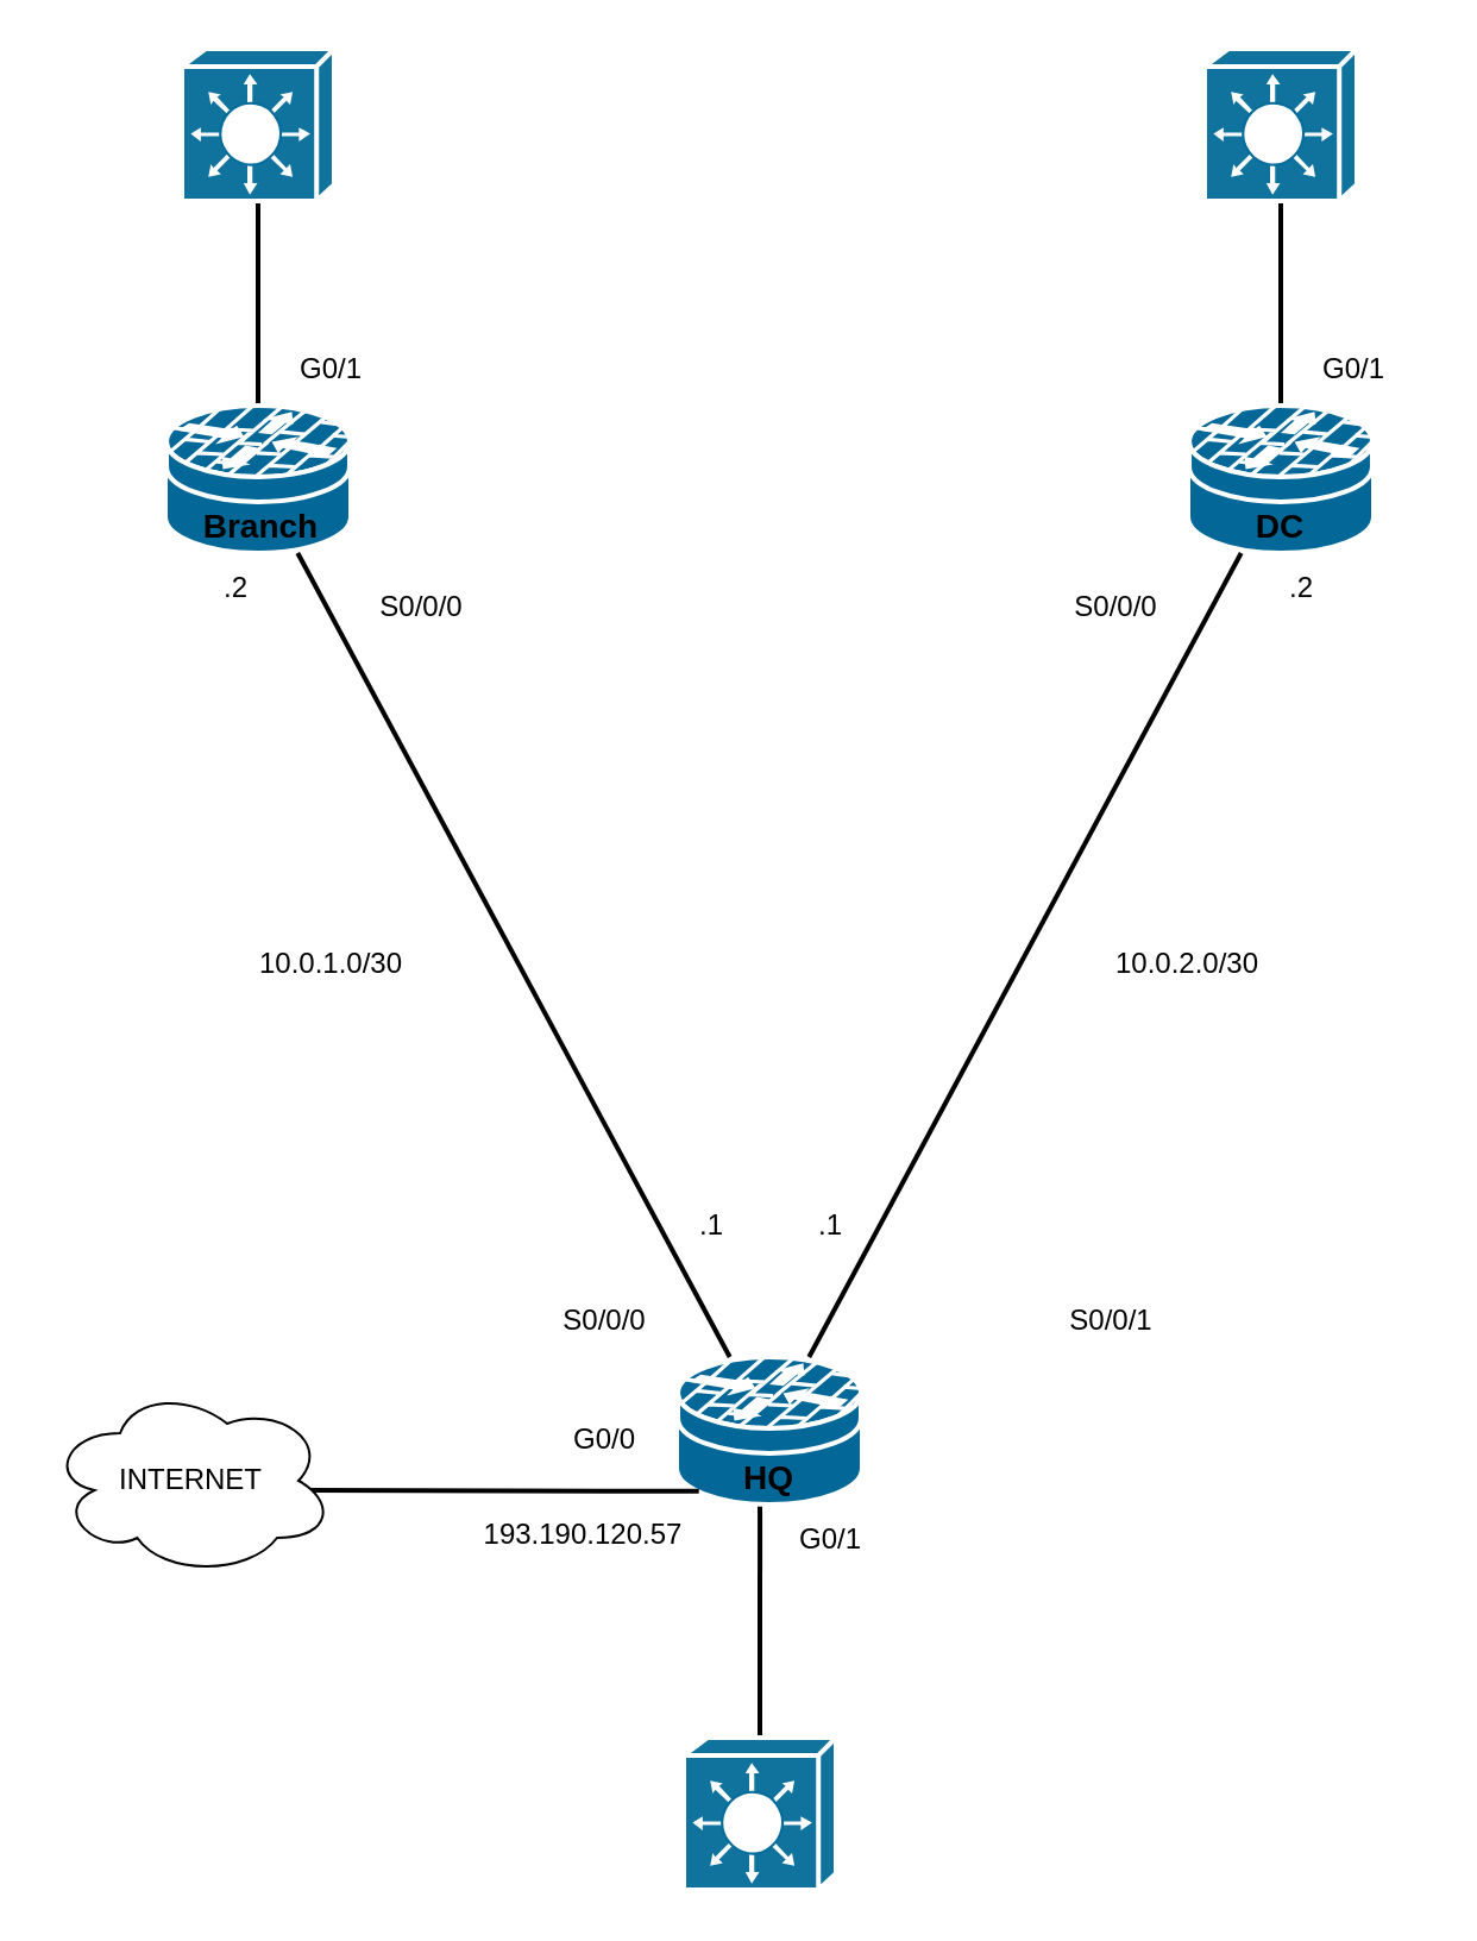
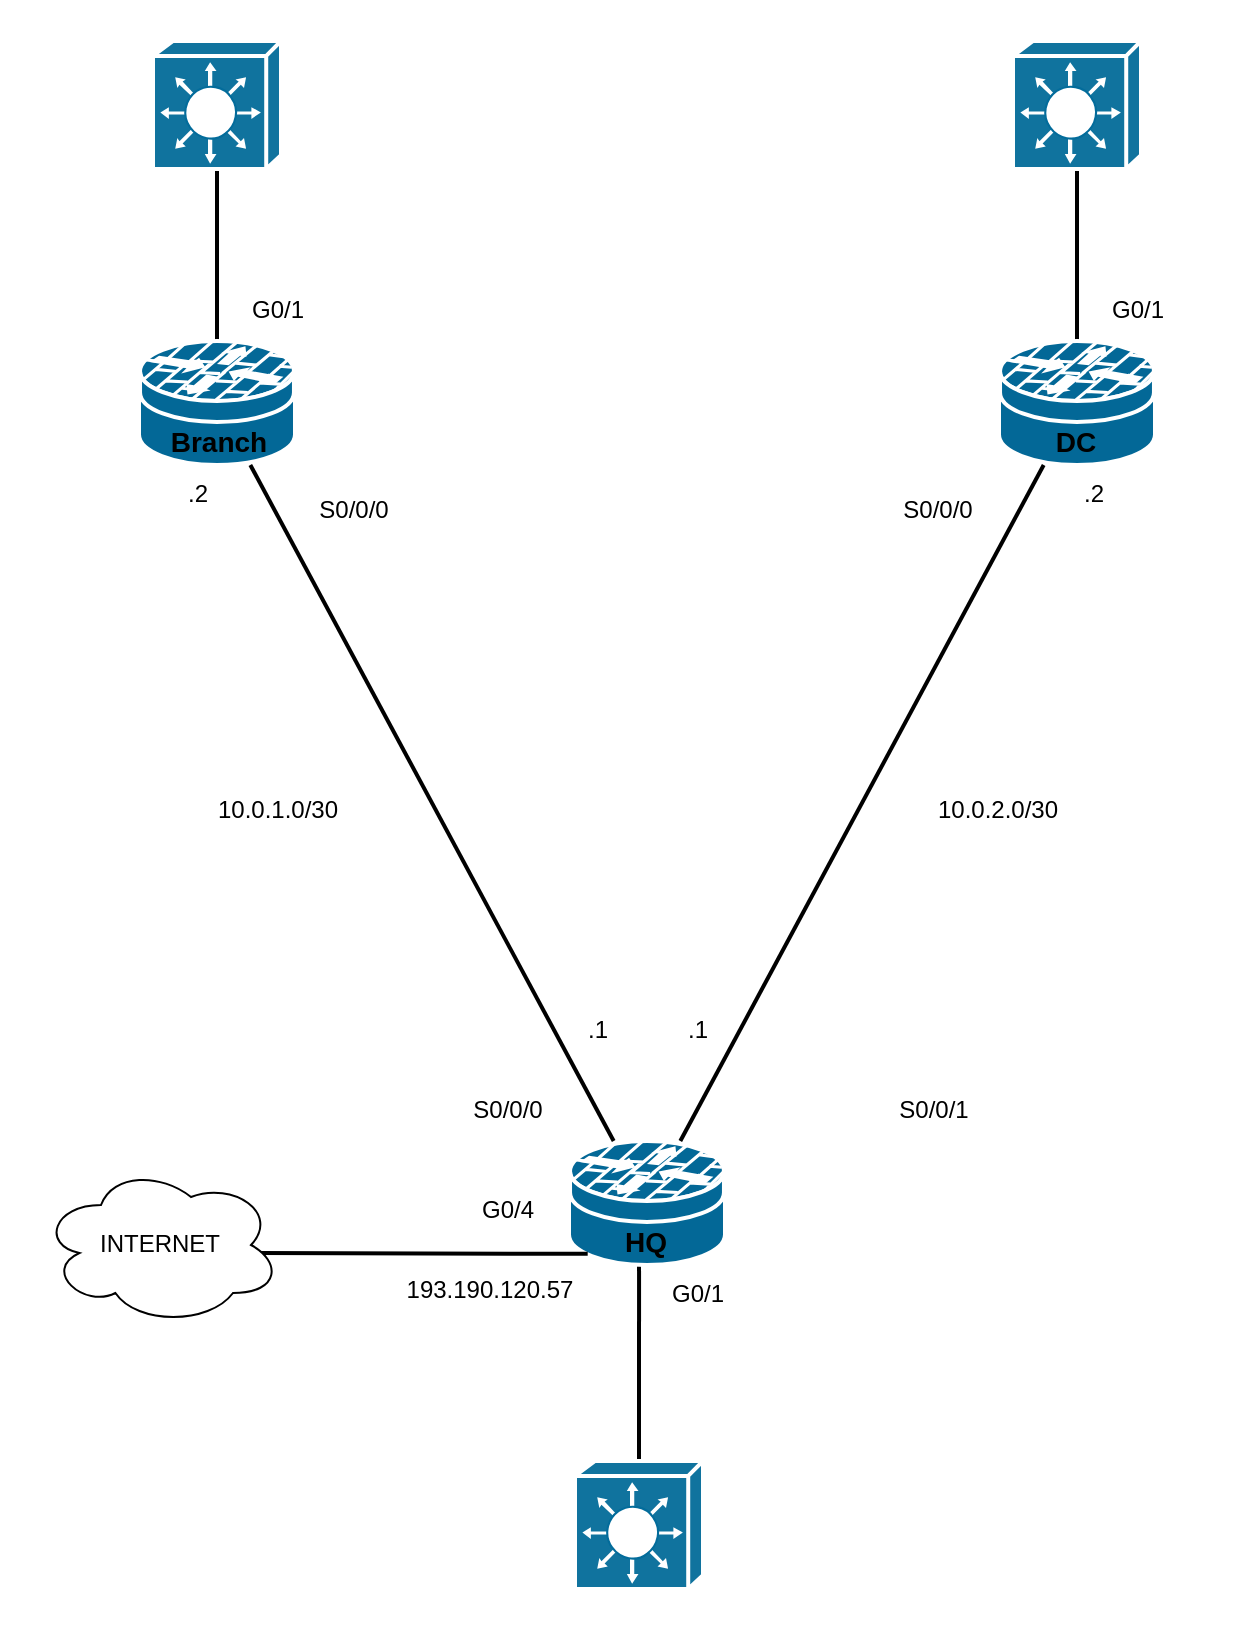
  <mxCell id="0" />
  <mxCell id="1" parent="0" />
  <mxCell id="2" value="" style="endArrow=none;html=1;rounded=0;strokeWidth=2;exitX=0.429;exitY=0.737;exitDx=0;exitDy=0;exitPerimeter=0;" edge="1" parent="1" source="14" target="19"><mxGeometry width="50" height="50" relative="1" as="geometry"><mxPoint x="432" y="430" as="sourcePoint" /><mxPoint x="429" y="524" as="targetPoint" /></mxGeometry></mxCell>
  <mxCell id="3" value="" style="endArrow=none;html=1;rounded=0;strokeWidth=2;exitX=0.5;exitY=1;exitDx=0;exitDy=0;exitPerimeter=0;" edge="1" parent="1" source="17" target="5"><mxGeometry width="50" height="50" relative="1" as="geometry"><mxPoint x="432" y="180" as="sourcePoint" /><mxPoint x="429" y="274" as="targetPoint" /></mxGeometry></mxCell>
  <mxCell id="4" value="" style="endArrow=none;html=1;rounded=0;strokeWidth=2;entryX=0.5;entryY=0;entryDx=0;entryDy=0;exitX=0.5;exitY=1;exitDx=0;exitDy=0;exitPerimeter=0;" edge="1" parent="1" source="18" target="16"><mxGeometry width="50" height="50" relative="1" as="geometry"><mxPoint x="432" y="180" as="sourcePoint" /><mxPoint x="429" y="274" as="targetPoint" /></mxGeometry></mxCell>
  <mxCell id="5" value="" style="shape=mxgraph.cisco.security.router_firewall;html=1;pointerEvents=1;dashed=0;fillColor=#036897;strokeColor=#ffffff;strokeWidth=2;verticalLabelPosition=bottom;verticalAlign=top;align=center;outlineConnect=0;" vertex="1" parent="1"><mxGeometry x="69" y="170" width="78" height="62" as="geometry" /></mxCell>
  <mxCell id="6" value="" style="shape=mxgraph.cisco.security.router_firewall;html=1;pointerEvents=1;dashed=0;fillColor=#036897;strokeColor=#ffffff;strokeWidth=2;verticalLabelPosition=bottom;verticalAlign=top;align=center;outlineConnect=0;" vertex="1" parent="1"><mxGeometry x="499" y="170" width="78" height="62" as="geometry" /></mxCell>
  <mxCell id="7" value="" style="shape=mxgraph.cisco.security.router_firewall;html=1;pointerEvents=1;dashed=0;fillColor=#036897;strokeColor=#ffffff;strokeWidth=2;verticalLabelPosition=bottom;verticalAlign=top;align=center;outlineConnect=0;" vertex="1" parent="1"><mxGeometry x="284" y="570" width="78" height="62" as="geometry" /></mxCell>
  <mxCell id="8" value="" style="endArrow=none;html=1;rounded=0;strokeWidth=2;" edge="1" parent="1" source="5" target="7"><mxGeometry width="50" height="50" relative="1" as="geometry"><mxPoint x="642" y="330" as="sourcePoint" /><mxPoint x="639" y="424" as="targetPoint" /></mxGeometry></mxCell>
  <mxCell id="9" value="" style="endArrow=none;html=1;rounded=0;strokeWidth=2;" edge="1" parent="1" source="6" target="7"><mxGeometry width="50" height="50" relative="1" as="geometry"><mxPoint x="642" y="330" as="sourcePoint" /><mxPoint x="639" y="424" as="targetPoint" /></mxGeometry></mxCell>
  <mxCell id="10" value="S0/0/0" style="text;strokeColor=none;align=center;fillColor=none;html=1;verticalAlign=middle;whiteSpace=wrap;rounded=0;" vertex="1" parent="1"><mxGeometry x="147" y="240" width="60" height="30" as="geometry" /></mxCell>
  <mxCell id="11" value="S0/0/0" style="text;strokeColor=none;align=center;fillColor=none;html=1;verticalAlign=middle;whiteSpace=wrap;rounded=0;" vertex="1" parent="1"><mxGeometry x="439" y="240" width="60" height="30" as="geometry" /></mxCell>
  <mxCell id="12" value="S0/0/0" style="text;strokeColor=none;align=center;fillColor=none;html=1;verticalAlign=middle;whiteSpace=wrap;rounded=0;" vertex="1" parent="1"><mxGeometry x="224" y="540" width="60" height="30" as="geometry" /></mxCell>
  <mxCell id="13" value="S0/0/1" style="text;strokeColor=none;align=center;fillColor=none;html=1;verticalAlign=middle;whiteSpace=wrap;rounded=0;" vertex="1" parent="1"><mxGeometry x="437" y="540" width="60" height="30" as="geometry" /></mxCell>
  <mxCell id="14" value="HQ" style="text;strokeColor=none;align=center;fillColor=none;html=1;verticalAlign=middle;whiteSpace=wrap;rounded=0;strokeWidth=1;fontSize=14;fontStyle=1" vertex="1" parent="1"><mxGeometry x="295" y="602" width="56" height="38" as="geometry" /></mxCell>
  <mxCell id="15" value="Branch" style="text;strokeColor=none;align=center;fillColor=none;html=1;verticalAlign=middle;whiteSpace=wrap;rounded=0;strokeWidth=1;fontSize=14;fontStyle=1" vertex="1" parent="1"><mxGeometry x="80" y="202" width="59" height="38" as="geometry" /></mxCell>
  <mxCell id="16" value="DC" style="text;strokeColor=none;align=center;fillColor=none;html=1;verticalAlign=middle;whiteSpace=wrap;rounded=0;strokeWidth=1;fontSize=14;fontStyle=1" vertex="1" parent="1"><mxGeometry x="510" y="202" width="56" height="38" as="geometry" /></mxCell>
  <mxCell id="17" value="" style="shape=mxgraph.cisco.switches.layer_3_switch;html=1;dashed=0;fillColor=#10739E;strokeColor=#ffffff;strokeWidth=2;verticalLabelPosition=bottom;verticalAlign=top;fontFamily=Helvetica;fontSize=36;fontColor=#FFB366" vertex="1" parent="1"><mxGeometry x="76" y="20" width="64" height="64" as="geometry" /></mxCell>
  <mxCell id="18" value="" style="shape=mxgraph.cisco.switches.layer_3_switch;html=1;dashed=0;fillColor=#10739E;strokeColor=#ffffff;strokeWidth=2;verticalLabelPosition=bottom;verticalAlign=top;fontFamily=Helvetica;fontSize=36;fontColor=#FFB366" vertex="1" parent="1"><mxGeometry x="506" y="20" width="64" height="64" as="geometry" /></mxCell>
  <mxCell id="19" value="" style="shape=mxgraph.cisco.switches.layer_3_switch;html=1;dashed=0;fillColor=#10739E;strokeColor=#ffffff;strokeWidth=2;verticalLabelPosition=bottom;verticalAlign=top;fontFamily=Helvetica;fontSize=36;fontColor=#FFB366" vertex="1" parent="1"><mxGeometry x="287" y="730" width="64" height="64" as="geometry" /></mxCell>
  <mxCell id="20" value="G0/1" style="text;strokeColor=none;align=center;fillColor=none;html=1;verticalAlign=middle;whiteSpace=wrap;rounded=0;" vertex="1" parent="1"><mxGeometry x="109" y="140" width="60" height="30" as="geometry" /></mxCell>
  <mxCell id="21" value="G0/1" style="text;strokeColor=none;align=center;fillColor=none;html=1;verticalAlign=middle;whiteSpace=wrap;rounded=0;" vertex="1" parent="1"><mxGeometry x="539" y="140" width="60" height="30" as="geometry" /></mxCell>
  <mxCell id="22" value="G0/1" style="text;strokeColor=none;align=center;fillColor=none;html=1;verticalAlign=middle;whiteSpace=wrap;rounded=0;" vertex="1" parent="1"><mxGeometry x="319" y="632" width="60" height="30" as="geometry" /></mxCell>
  <mxCell id="23" value="" style="endArrow=none;html=1;rounded=0;strokeWidth=2;exitX=0.12;exitY=0.91;exitDx=0;exitDy=0;exitPerimeter=0;" edge="1" parent="1" source="7"><mxGeometry width="50" height="50" relative="1" as="geometry"><mxPoint x="432" y="520" as="sourcePoint" /><mxPoint x="129" y="626" as="targetPoint" /></mxGeometry></mxCell>
  <mxCell id="24" value="INTERNET" style="ellipse;shape=cloud;whiteSpace=wrap;html=1;" vertex="1" parent="1"><mxGeometry x="20" y="582" width="120" height="80" as="geometry" /></mxCell>
- <mxCell id="25" value="G0/0" style="text;strokeColor=none;align=center;fillColor=none;html=1;verticalAlign=middle;whiteSpace=wrap;rounded=0;" vertex="1" parent="1"><mxGeometry x="224" y="590" width="60" height="30" as="geometry" /></mxCell>
+ <mxCell id="25" value="G0/4" style="text;strokeColor=none;align=center;fillColor=none;html=1;verticalAlign=middle;whiteSpace=wrap;rounded=0;" vertex="1" parent="1"><mxGeometry x="224" y="590" width="60" height="30" as="geometry" /></mxCell>
  <mxCell id="26" value="10.0.2.0/30" style="text;strokeColor=none;align=center;fillColor=none;html=1;verticalAlign=middle;whiteSpace=wrap;rounded=0;" vertex="1" parent="1"><mxGeometry x="439" y="390" width="120" height="30" as="geometry" /></mxCell>
  <mxCell id="27" value=".2" style="text;strokeColor=none;align=center;fillColor=none;html=1;verticalAlign=middle;whiteSpace=wrap;rounded=0;" vertex="1" parent="1"><mxGeometry x="517" y="232" width="60" height="30" as="geometry" /></mxCell>
  <mxCell id="28" value=".1" style="text;strokeColor=none;align=center;fillColor=none;html=1;verticalAlign=middle;whiteSpace=wrap;rounded=0;" vertex="1" parent="1"><mxGeometry x="319" y="500" width="60" height="30" as="geometry" /></mxCell>
  <mxCell id="29" value=".1" style="text;strokeColor=none;align=center;fillColor=none;html=1;verticalAlign=middle;whiteSpace=wrap;rounded=0;" vertex="1" parent="1"><mxGeometry x="269" y="500" width="60" height="30" as="geometry" /></mxCell>
  <mxCell id="30" value="10.0.1.0/30" style="text;strokeColor=none;align=center;fillColor=none;html=1;verticalAlign=middle;whiteSpace=wrap;rounded=0;" vertex="1" parent="1"><mxGeometry x="109" y="390" width="60" height="30" as="geometry" /></mxCell>
  <mxCell id="31" value=".2" style="text;strokeColor=none;align=center;fillColor=none;html=1;verticalAlign=middle;whiteSpace=wrap;rounded=0;" vertex="1" parent="1"><mxGeometry x="69" y="232" width="60" height="30" as="geometry" /></mxCell>
  <mxCell id="32" value="193.190.120.57" style="text;strokeColor=none;align=center;fillColor=none;html=1;verticalAlign=middle;whiteSpace=wrap;rounded=0;" vertex="1" parent="1"><mxGeometry x="195" y="630" width="100" height="30" as="geometry" /></mxCell>
